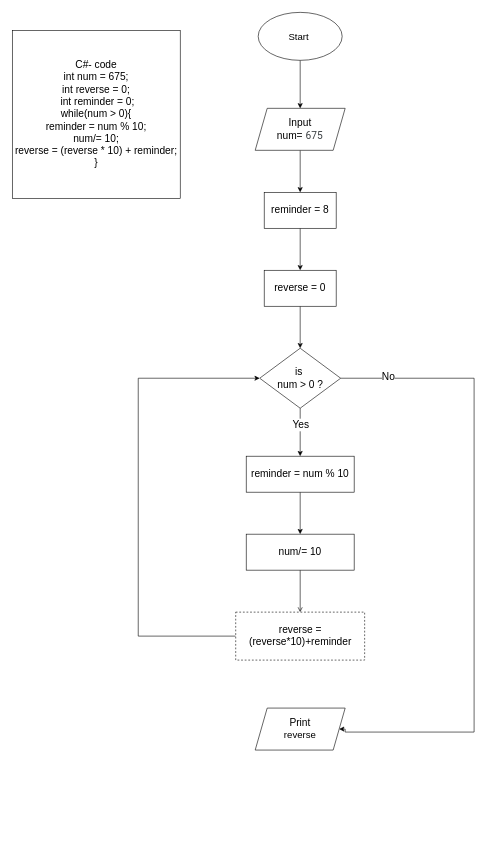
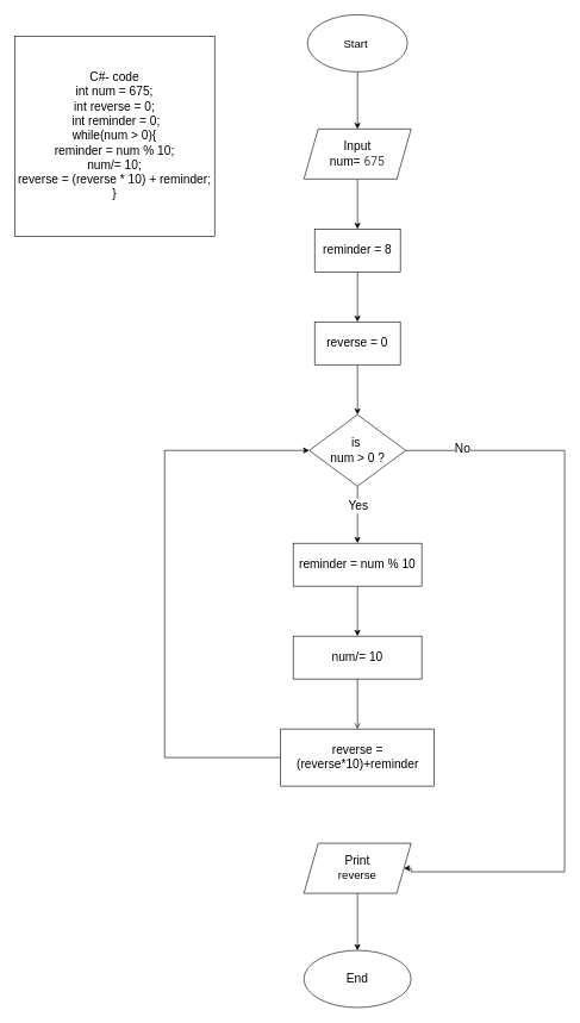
  <mxCell id="0" />
  <mxCell id="1" parent="0" />
  <mxCell id="2" style="edgeStyle=orthogonalEdgeStyle;rounded=0;orthogonalLoop=1;jettySize=auto;html=1;entryX=0.5;entryY=0;entryDx=0;entryDy=0;fontSize=17;" parent="1" source="3" target="5" edge="1"><mxGeometry relative="1" as="geometry" /></mxCell>
  <mxCell id="3" value="&lt;font style=&quot;font-size: 16px;&quot;&gt;Start&amp;nbsp;&lt;/font&gt;" style="ellipse;whiteSpace=wrap;html=1;" parent="1" vertex="1"><mxGeometry x="430" y="20" width="140" height="80" as="geometry" /></mxCell>
  <mxCell id="4" style="edgeStyle=orthogonalEdgeStyle;rounded=0;orthogonalLoop=1;jettySize=auto;html=1;entryX=0.5;entryY=0;entryDx=0;entryDy=0;fontSize=17;" parent="1" source="5" target="7" edge="1"><mxGeometry relative="1" as="geometry" /></mxCell>
  <mxCell id="5" value="&lt;font style=&quot;font-size: 17px;&quot;&gt;Input&lt;br&gt;num=&amp;nbsp;&lt;span style=&quot;color: rgb(60, 64, 67); font-family: Roboto, Arial, sans-serif; letter-spacing: 0.2px; text-align: start;&quot;&gt;675&lt;/span&gt;&lt;/font&gt;" style="shape=parallelogram;perimeter=parallelogramPerimeter;whiteSpace=wrap;html=1;fixedSize=1;fontSize=16;" parent="1" vertex="1"><mxGeometry x="425" y="180" width="150" height="70" as="geometry" /></mxCell>
  <mxCell id="6" style="edgeStyle=orthogonalEdgeStyle;rounded=0;orthogonalLoop=1;jettySize=auto;html=1;entryX=0.5;entryY=0;entryDx=0;entryDy=0;fontSize=17;" parent="1" source="7" target="9" edge="1"><mxGeometry relative="1" as="geometry" /></mxCell>
  <mxCell id="7" value="reminder = 8" style="rounded=0;whiteSpace=wrap;html=1;fontSize=17;" parent="1" vertex="1"><mxGeometry x="440" y="320" width="120" height="60" as="geometry" /></mxCell>
  <mxCell id="8" style="edgeStyle=orthogonalEdgeStyle;rounded=0;orthogonalLoop=1;jettySize=auto;html=1;entryX=0.5;entryY=0;entryDx=0;entryDy=0;fontSize=17;" parent="1" source="9" target="14" edge="1"><mxGeometry relative="1" as="geometry" /></mxCell>
  <mxCell id="9" value="reverse = 0" style="rounded=0;whiteSpace=wrap;html=1;fontSize=17;" parent="1" vertex="1"><mxGeometry x="440" y="450" width="120" height="60" as="geometry" /></mxCell>
  <mxCell id="10" style="edgeStyle=orthogonalEdgeStyle;rounded=0;orthogonalLoop=1;jettySize=auto;html=1;entryX=0.5;entryY=0;entryDx=0;entryDy=0;fontSize=17;" parent="1" source="14" target="16" edge="1"><mxGeometry relative="1" as="geometry" /></mxCell>
  <mxCell id="11" value="Yes" style="edgeLabel;html=1;align=center;verticalAlign=middle;resizable=0;points=[];fontSize=17;" parent="10" vertex="1" connectable="0"><mxGeometry x="-0.325" relative="1" as="geometry"><mxPoint as="offset" /></mxGeometry></mxCell>
  <mxCell id="12" style="edgeStyle=orthogonalEdgeStyle;rounded=0;orthogonalLoop=1;jettySize=auto;html=1;entryX=1;entryY=0.5;entryDx=0;entryDy=0;fontSize=17;" parent="1" source="14" target="23" edge="1"><mxGeometry relative="1" as="geometry"><Array as="points"><mxPoint x="790" y="630" /><mxPoint x="790" y="1220" /><mxPoint x="575" y="1220" /><mxPoint x="575" y="1215" /></Array></mxGeometry></mxCell>
  <mxCell id="13" value="No" style="edgeLabel;html=1;align=center;verticalAlign=middle;resizable=0;points=[];fontSize=17;" parent="12" vertex="1" connectable="0"><mxGeometry x="-0.851" y="3" relative="1" as="geometry"><mxPoint x="1" as="offset" /></mxGeometry></mxCell>
  <mxCell id="14" value="is&amp;nbsp;&lt;br&gt;num &amp;gt; 0 ?" style="rhombus;whiteSpace=wrap;html=1;fontSize=17;" parent="1" vertex="1"><mxGeometry x="432.5" y="580" width="135" height="100" as="geometry" /></mxCell>
  <mxCell id="15" style="edgeStyle=orthogonalEdgeStyle;rounded=0;orthogonalLoop=1;jettySize=auto;html=1;fontSize=17;" parent="1" source="16" target="18" edge="1"><mxGeometry relative="1" as="geometry" /></mxCell>
  <mxCell id="16" value="reminder = num % 10" style="rounded=0;whiteSpace=wrap;html=1;fontSize=17;" parent="1" vertex="1"><mxGeometry x="410" y="760" width="180" height="60" as="geometry" /></mxCell>
  <mxCell id="17" style="edgeStyle=orthogonalEdgeStyle;rounded=0;orthogonalLoop=1;jettySize=auto;html=1;entryX=0.5;entryY=0;entryDx=0;entryDy=0;fontSize=17;endArrow=open;" parent="1" source="18" target="20" edge="1"><mxGeometry x="0.143" y="190" relative="1" as="geometry"><mxPoint as="offset" /></mxGeometry></mxCell>
  <mxCell id="18" value="num/= 10" style="rounded=0;whiteSpace=wrap;html=1;fontSize=17;" parent="1" vertex="1"><mxGeometry x="410" y="890" width="180" height="60" as="geometry" /></mxCell>
  <mxCell id="19" style="edgeStyle=orthogonalEdgeStyle;rounded=0;orthogonalLoop=1;jettySize=auto;html=1;entryX=0;entryY=0.5;entryDx=0;entryDy=0;" edge="1" parent="1" source="20" target="14"><mxGeometry relative="1" as="geometry"><Array as="points"><mxPoint x="230" y="1060" /><mxPoint x="230" y="630" /></Array></mxGeometry></mxCell>
- <mxCell id="20" value="reverse = (reverse*10)+reminder" style="rounded=0;whiteSpace=wrap;html=1;fontSize=17;dashed=1;" parent="1" vertex="1"><mxGeometry x="392.5" y="1020" width="215" height="80" as="geometry" /></mxCell>
+ <mxCell id="20" value="reverse = (reverse*10)+reminder" style="rounded=0;whiteSpace=wrap;html=1;fontSize=17;" parent="1" vertex="1"><mxGeometry x="392.5" y="1020" width="215" height="80" as="geometry" /></mxCell>
+ <mxCell id="21" value="End" style="ellipse;whiteSpace=wrap;html=1;fontSize=17;" parent="1" vertex="1"><mxGeometry x="425" y="1330" width="150" height="80" as="geometry" /></mxCell>
+ <mxCell id="22" style="edgeStyle=orthogonalEdgeStyle;rounded=0;orthogonalLoop=1;jettySize=auto;html=1;fontSize=17;" parent="1" source="23" target="21" edge="1"><mxGeometry relative="1" as="geometry" /></mxCell>
  <mxCell id="23" value="&lt;span style=&quot;font-size: 17px;&quot;&gt;Print&lt;br&gt;&lt;/span&gt;reverse" style="shape=parallelogram;perimeter=parallelogramPerimeter;whiteSpace=wrap;html=1;fixedSize=1;fontSize=16;" parent="1" vertex="1"><mxGeometry x="425" y="1180" width="150" height="70" as="geometry" /></mxCell>
  <mxCell id="24" value="C#- code&lt;br&gt;int num = 675;&lt;br&gt;int reverse = 0;&lt;br&gt;&amp;nbsp;int reminder = 0;&lt;br&gt;while(num &amp;gt; 0){&lt;br&gt;reminder = num % 10;&lt;br&gt;num/= 10;&lt;br&gt;reverse = (reverse * 10) + reminder;&lt;br&gt;}" style="whiteSpace=wrap;html=1;aspect=fixed;fontSize=17;" parent="1" vertex="1"><mxGeometry x="20" y="50" width="280" height="280" as="geometry" /></mxCell>
